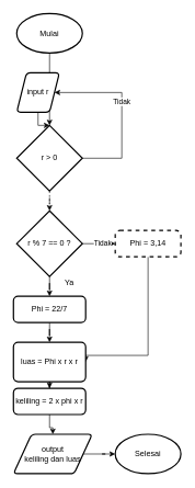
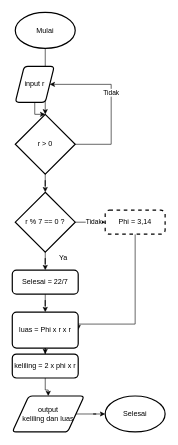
  <mxCell id="0" />
  <mxCell id="1" parent="0" />
  <mxCell id="2" value="Selesai" style="strokeWidth=2;html=1;shape=mxgraph.flowchart.start_1;whiteSpace=wrap;" vertex="1" parent="1"><mxGeometry x="175" y="660" width="100" height="60" as="geometry" /></mxCell>
  <mxCell id="3" value="" style="edgeStyle=orthogonalEdgeStyle;rounded=0;orthogonalLoop=1;jettySize=auto;html=1;" edge="1" parent="1" source="4" target="10"><mxGeometry relative="1" as="geometry" /></mxCell>
  <mxCell id="4" value="Mulai" style="strokeWidth=2;html=1;shape=mxgraph.flowchart.start_1;whiteSpace=wrap;" vertex="1" parent="1"><mxGeometry x="25" y="20" width="100" height="60" as="geometry" /></mxCell>
  <mxCell id="5" value="" style="edgeStyle=orthogonalEdgeStyle;rounded=0;orthogonalLoop=1;jettySize=auto;html=1;" edge="1" parent="1" source="6" target="10"><mxGeometry relative="1" as="geometry" /></mxCell>
  <mxCell id="6" value="input r" style="shape=parallelogram;html=1;strokeWidth=2;perimeter=parallelogramPerimeter;whiteSpace=wrap;rounded=1;arcSize=12;size=0.23;" vertex="1" parent="1"><mxGeometry x="25" y="110" width="65" height="60" as="geometry" /></mxCell>
  <mxCell id="7" style="edgeStyle=orthogonalEdgeStyle;rounded=0;orthogonalLoop=1;jettySize=auto;html=1;entryX=1;entryY=0.5;entryDx=0;entryDy=0;" edge="1" parent="1" source="10" target="6"><mxGeometry relative="1" as="geometry"><mxPoint x="135" y="150" as="targetPoint" /><Array as="points"><mxPoint x="185" y="240" /><mxPoint x="185" y="140" /></Array></mxGeometry></mxCell>
  <mxCell id="8" value="Tidak" style="edgeLabel;html=1;align=center;verticalAlign=middle;resizable=0;points=[];" vertex="1" connectable="0" parent="7"><mxGeometry x="0.118" y="1" relative="1" as="geometry"><mxPoint as="offset" /></mxGeometry></mxCell>
- <mxCell id="9" value="" style="edgeStyle=orthogonalEdgeStyle;rounded=0;orthogonalLoop=1;jettySize=auto;html=1;dashed=1;" edge="1" parent="1" source="10" target="14"><mxGeometry relative="1" as="geometry" /></mxCell>
+ <mxCell id="9" value="" style="edgeStyle=orthogonalEdgeStyle;rounded=0;orthogonalLoop=1;jettySize=auto;html=1;" edge="1" parent="1" source="10" target="14"><mxGeometry relative="1" as="geometry" /></mxCell>
  <mxCell id="10" value="r &amp;gt; 0" style="strokeWidth=2;html=1;shape=mxgraph.flowchart.decision;whiteSpace=wrap;" vertex="1" parent="1"><mxGeometry x="25" y="190" width="100" height="100" as="geometry" /></mxCell>
  <mxCell id="11" value="" style="edgeStyle=orthogonalEdgeStyle;rounded=0;orthogonalLoop=1;jettySize=auto;html=1;" edge="1" parent="1" source="14" target="18"><mxGeometry relative="1" as="geometry" /></mxCell>
  <mxCell id="12" value="" style="edgeStyle=orthogonalEdgeStyle;rounded=0;orthogonalLoop=1;jettySize=auto;html=1;" edge="1" parent="1" source="14" target="16"><mxGeometry relative="1" as="geometry" /></mxCell>
  <mxCell id="13" value="Tidak" style="edgeLabel;html=1;align=center;verticalAlign=middle;resizable=0;points=[];" vertex="1" connectable="0" parent="12"><mxGeometry x="0.196" y="2" relative="1" as="geometry"><mxPoint as="offset" /></mxGeometry></mxCell>
  <mxCell id="14" value="r % 7 == 0 ?" style="strokeWidth=2;html=1;shape=mxgraph.flowchart.decision;whiteSpace=wrap;" vertex="1" parent="1"><mxGeometry x="25" y="320" width="100" height="100" as="geometry" /></mxCell>
  <mxCell id="15" style="edgeStyle=orthogonalEdgeStyle;rounded=0;orthogonalLoop=1;jettySize=auto;html=1;entryX=1;entryY=0.5;entryDx=0;entryDy=0;" edge="1" parent="1" source="16" target="20"><mxGeometry relative="1" as="geometry"><mxPoint x="215" y="550" as="targetPoint" /><Array as="points"><mxPoint x="225" y="540" /></Array></mxGeometry></mxCell>
  <mxCell id="16" value="Phi = 3,14" style="rounded=1;whiteSpace=wrap;html=1;absoluteArcSize=1;arcSize=14;strokeWidth=2;dashed=1;" vertex="1" parent="1"><mxGeometry x="175" y="350" width="100" height="40" as="geometry" /></mxCell>
  <mxCell id="17" value="" style="edgeStyle=orthogonalEdgeStyle;rounded=0;orthogonalLoop=1;jettySize=auto;html=1;" edge="1" parent="1" source="18" target="20"><mxGeometry relative="1" as="geometry" /></mxCell>
- <mxCell id="18" value="Phi = 22/7" style="rounded=1;whiteSpace=wrap;html=1;absoluteArcSize=1;arcSize=14;strokeWidth=2;" vertex="1" parent="1"><mxGeometry x="20" y="450" width="110" height="40" as="geometry" /></mxCell>
+ <mxCell id="18" value="Selesai = 22/7" style="rounded=1;whiteSpace=wrap;html=1;absoluteArcSize=1;arcSize=14;strokeWidth=2;" vertex="1" parent="1"><mxGeometry x="20" y="450" width="110" height="40" as="geometry" /></mxCell>
  <mxCell id="19" value="" style="edgeStyle=orthogonalEdgeStyle;rounded=0;orthogonalLoop=1;jettySize=auto;html=1;" edge="1" parent="1" source="20" target="22"><mxGeometry relative="1" as="geometry" /></mxCell>
  <mxCell id="20" value="luas = Phi x r x r" style="rounded=1;whiteSpace=wrap;html=1;absoluteArcSize=1;arcSize=14;strokeWidth=2;" vertex="1" parent="1"><mxGeometry x="20" y="520" width="110" height="60" as="geometry" /></mxCell>
  <mxCell id="21" value="" style="edgeStyle=orthogonalEdgeStyle;rounded=0;orthogonalLoop=1;jettySize=auto;html=1;" edge="1" parent="1" source="22" target="25"><mxGeometry relative="1" as="geometry" /></mxCell>
  <mxCell id="22" value="keliling = 2 x phi x r" style="rounded=1;whiteSpace=wrap;html=1;absoluteArcSize=1;arcSize=14;strokeWidth=2;" vertex="1" parent="1"><mxGeometry x="20" y="590" width="110" height="40" as="geometry" /></mxCell>
  <mxCell id="23" value="Ya" style="text;html=1;align=center;verticalAlign=middle;resizable=0;points=[];autosize=1;strokeColor=none;fillColor=none;" vertex="1" parent="1"><mxGeometry x="90" y="420" width="30" height="20" as="geometry" /></mxCell>
  <mxCell id="24" value="" style="edgeStyle=orthogonalEdgeStyle;rounded=0;orthogonalLoop=1;jettySize=auto;html=1;" edge="1" parent="1" source="25" target="2"><mxGeometry relative="1" as="geometry" /></mxCell>
  <mxCell id="25" value="output&lt;br&gt;keliling dan luas" style="shape=parallelogram;html=1;strokeWidth=2;perimeter=parallelogramPerimeter;whiteSpace=wrap;rounded=1;arcSize=12;size=0.23;" vertex="1" parent="1"><mxGeometry x="20" y="660" width="120" height="60" as="geometry" /></mxCell>
